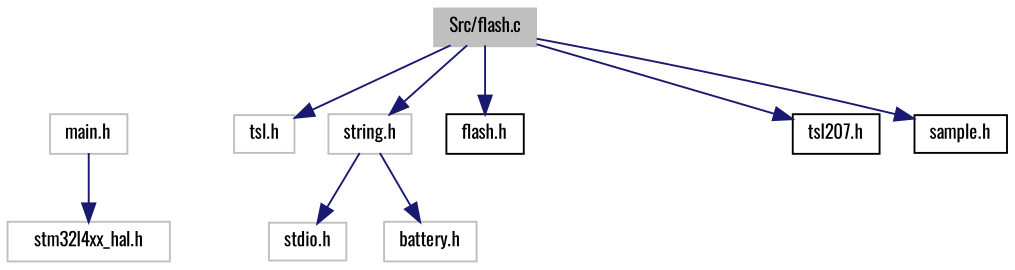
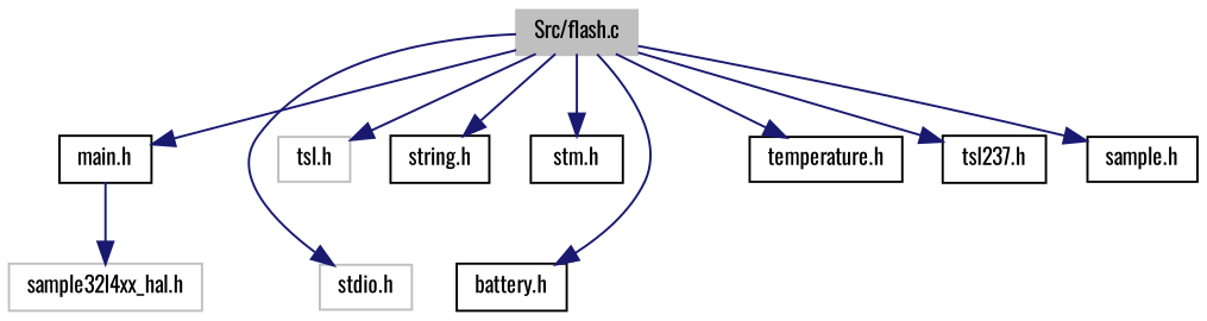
  digraph {
    fontname=Oswald
    node [color=black fillcolor=white fontname=Oswald fontsize=10 shape=record style=filled]
    edge [color=midnightblue fontname=Oswald fontsize=10 labelfontname=Helvetica labelfontsize=10 style=solid]
    n1 [color=grey75 fillcolor=grey75 fontcolor=black height=0.2 label="Src/flash.c" width=0.4]
-   n2 [color=grey75 height=0.2 label="main.h" width=0.4]
+   n2 [height=0.2 label="main.h" width=0.4]
    n3 [color=grey75 height=0.2 label="stdio.h" width=0.4]
    n4 [color=grey75 height=0.2 label="tsl.h" width=0.4]
-   n5 [color=grey75 height=0.2 label="string.h" width=0.4]
-   n6 [height=0.2 label="flash.h" width=0.4]
-   n7 [color=grey75 height=0.2 label="battery.h" width=0.4]
-   n9 [height=0.2 label="tsl207.h" width=0.4]
+   n5 [height=0.2 label="string.h" width=0.4]
+   n6 [height=0.2 label="stm.h" width=0.4]
+   n7 [height=0.2 label="battery.h" width=0.4]
+   n8 [height=0.2 label="temperature.h" width=0.4]
+   n9 [height=0.2 label="tsl237.h" width=0.4]
    n10 [height=0.2 label="sample.h" width=0.4]
-   n11 [color=grey75 height=0.2 label="stm32l4xx_hal.h" width=0.4]
-   n5 -> n3
+   n11 [color=grey75 height=0.2 label="sample32l4xx_hal.h" width=0.4]
+   n1 -> n2
+   n1 -> n3
    n1 -> n4
    n1 -> n5
    n1 -> n6
-   n5 -> n7
+   n1 -> n7
+   n1 -> n8
    n1 -> n9
    n1 -> n10
    n2 -> n11
  }
